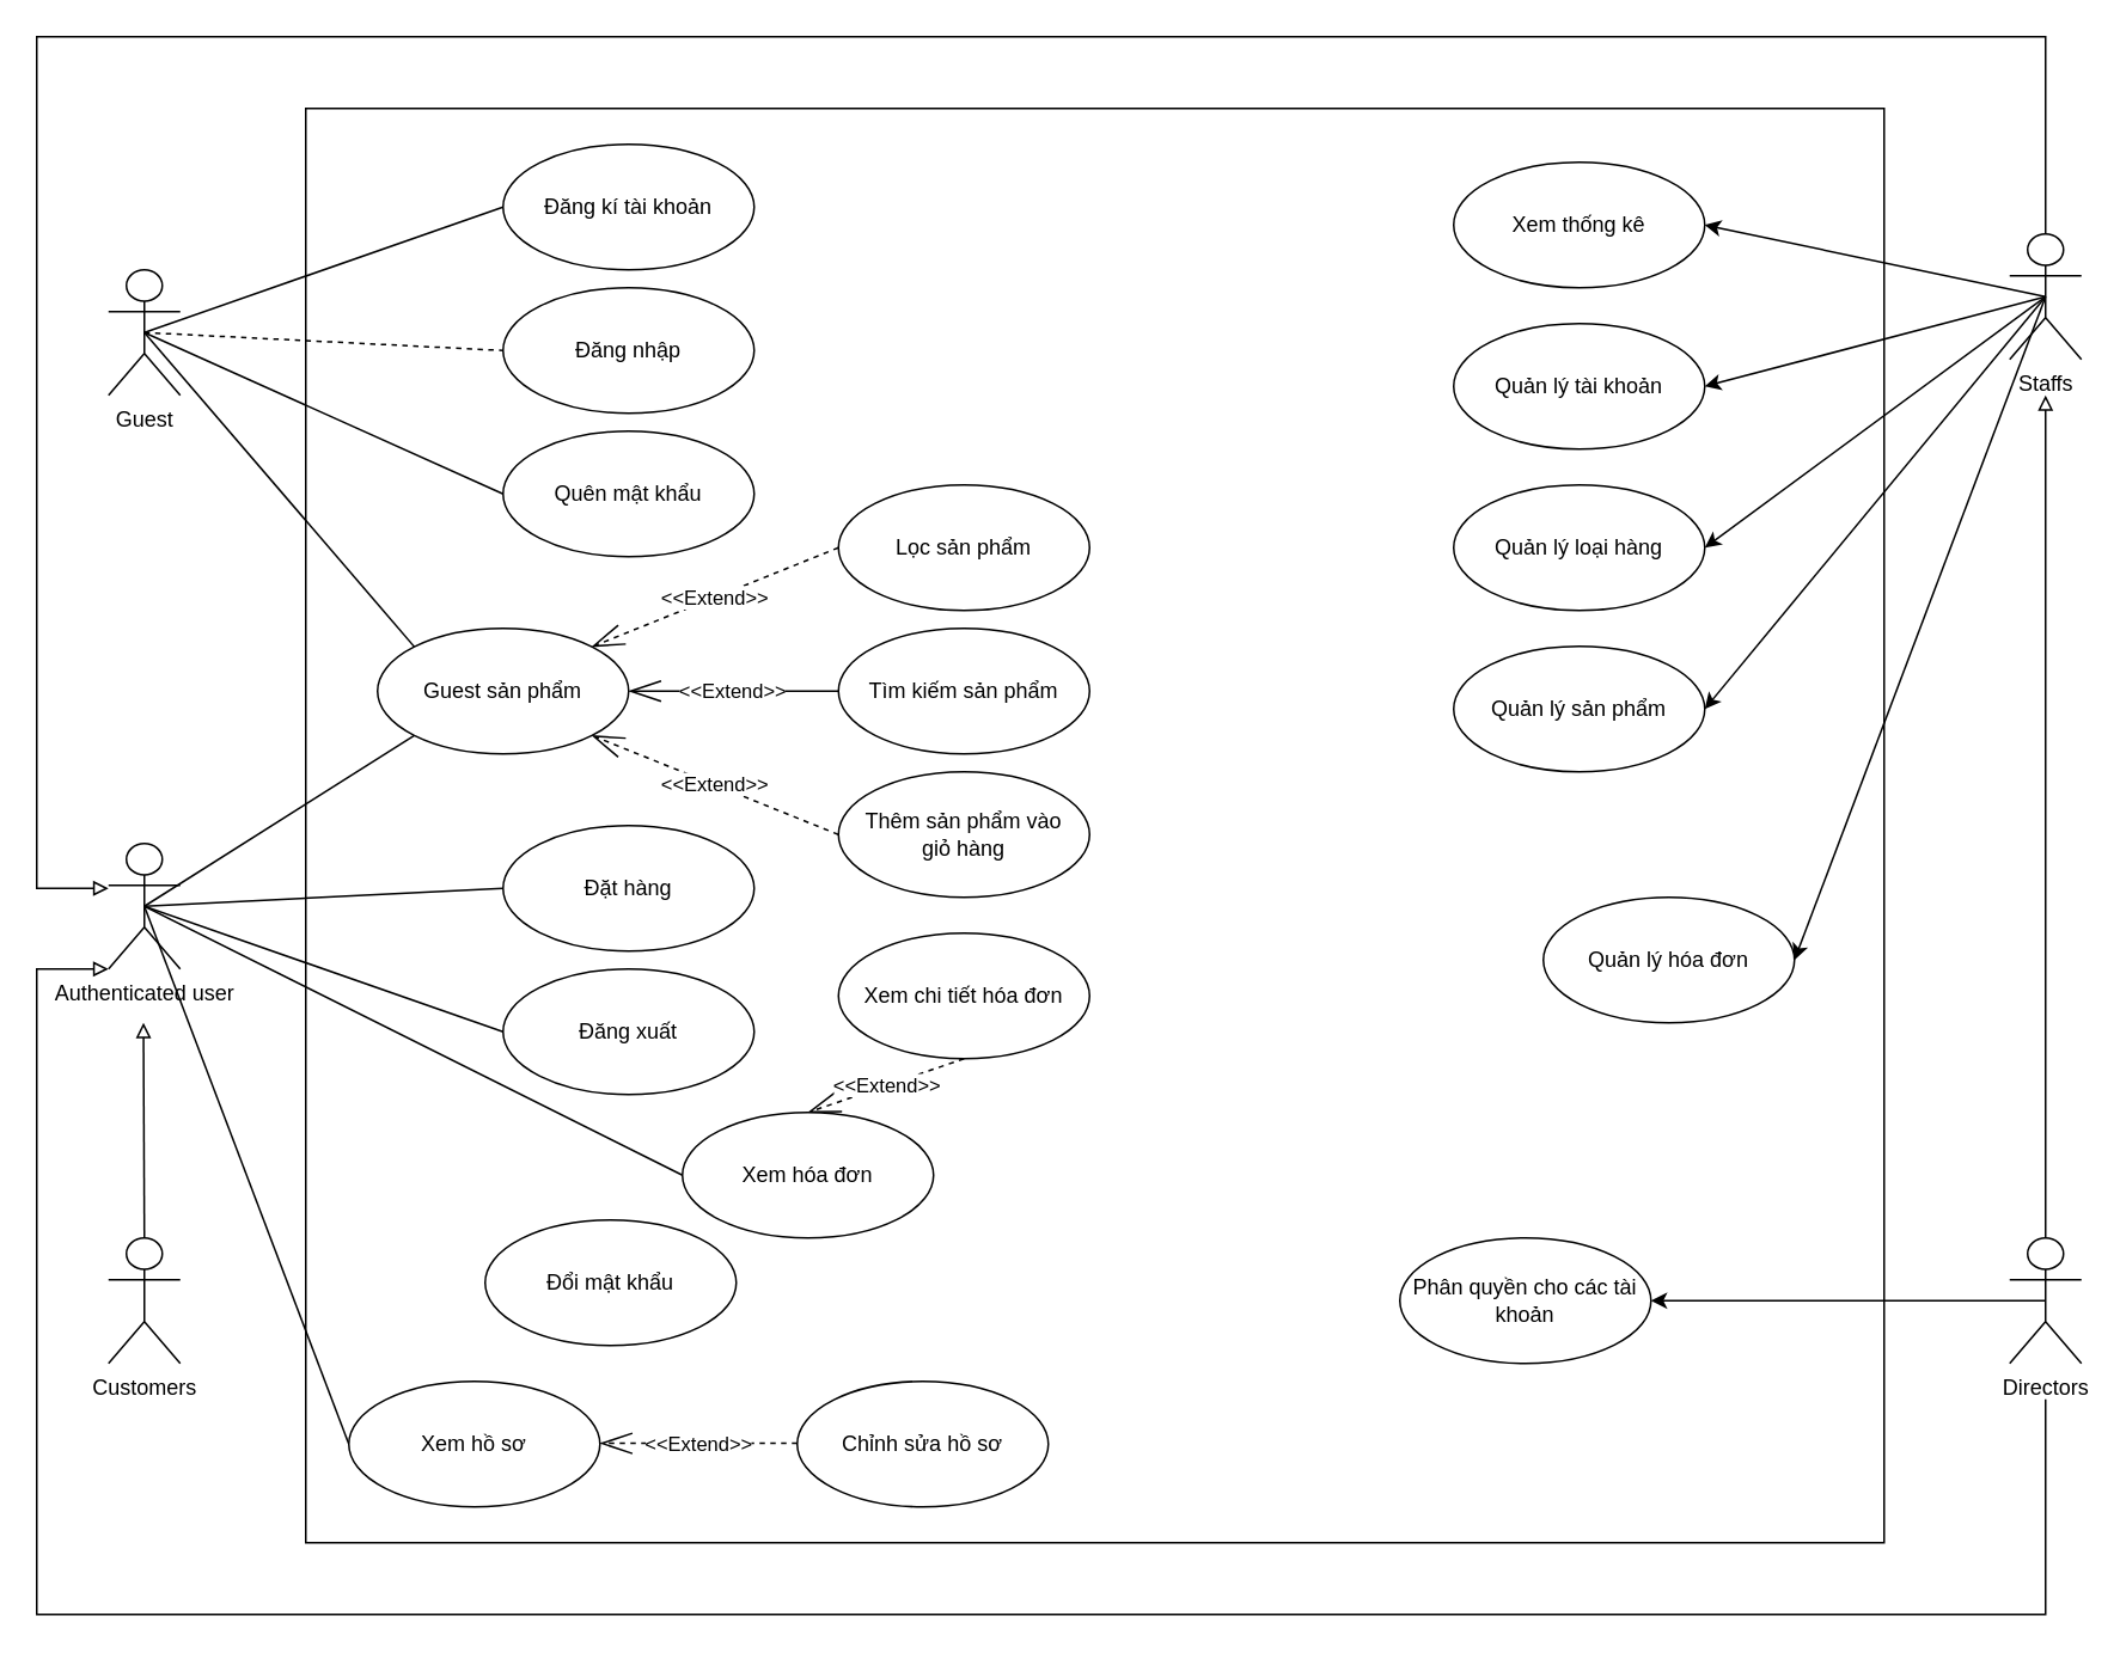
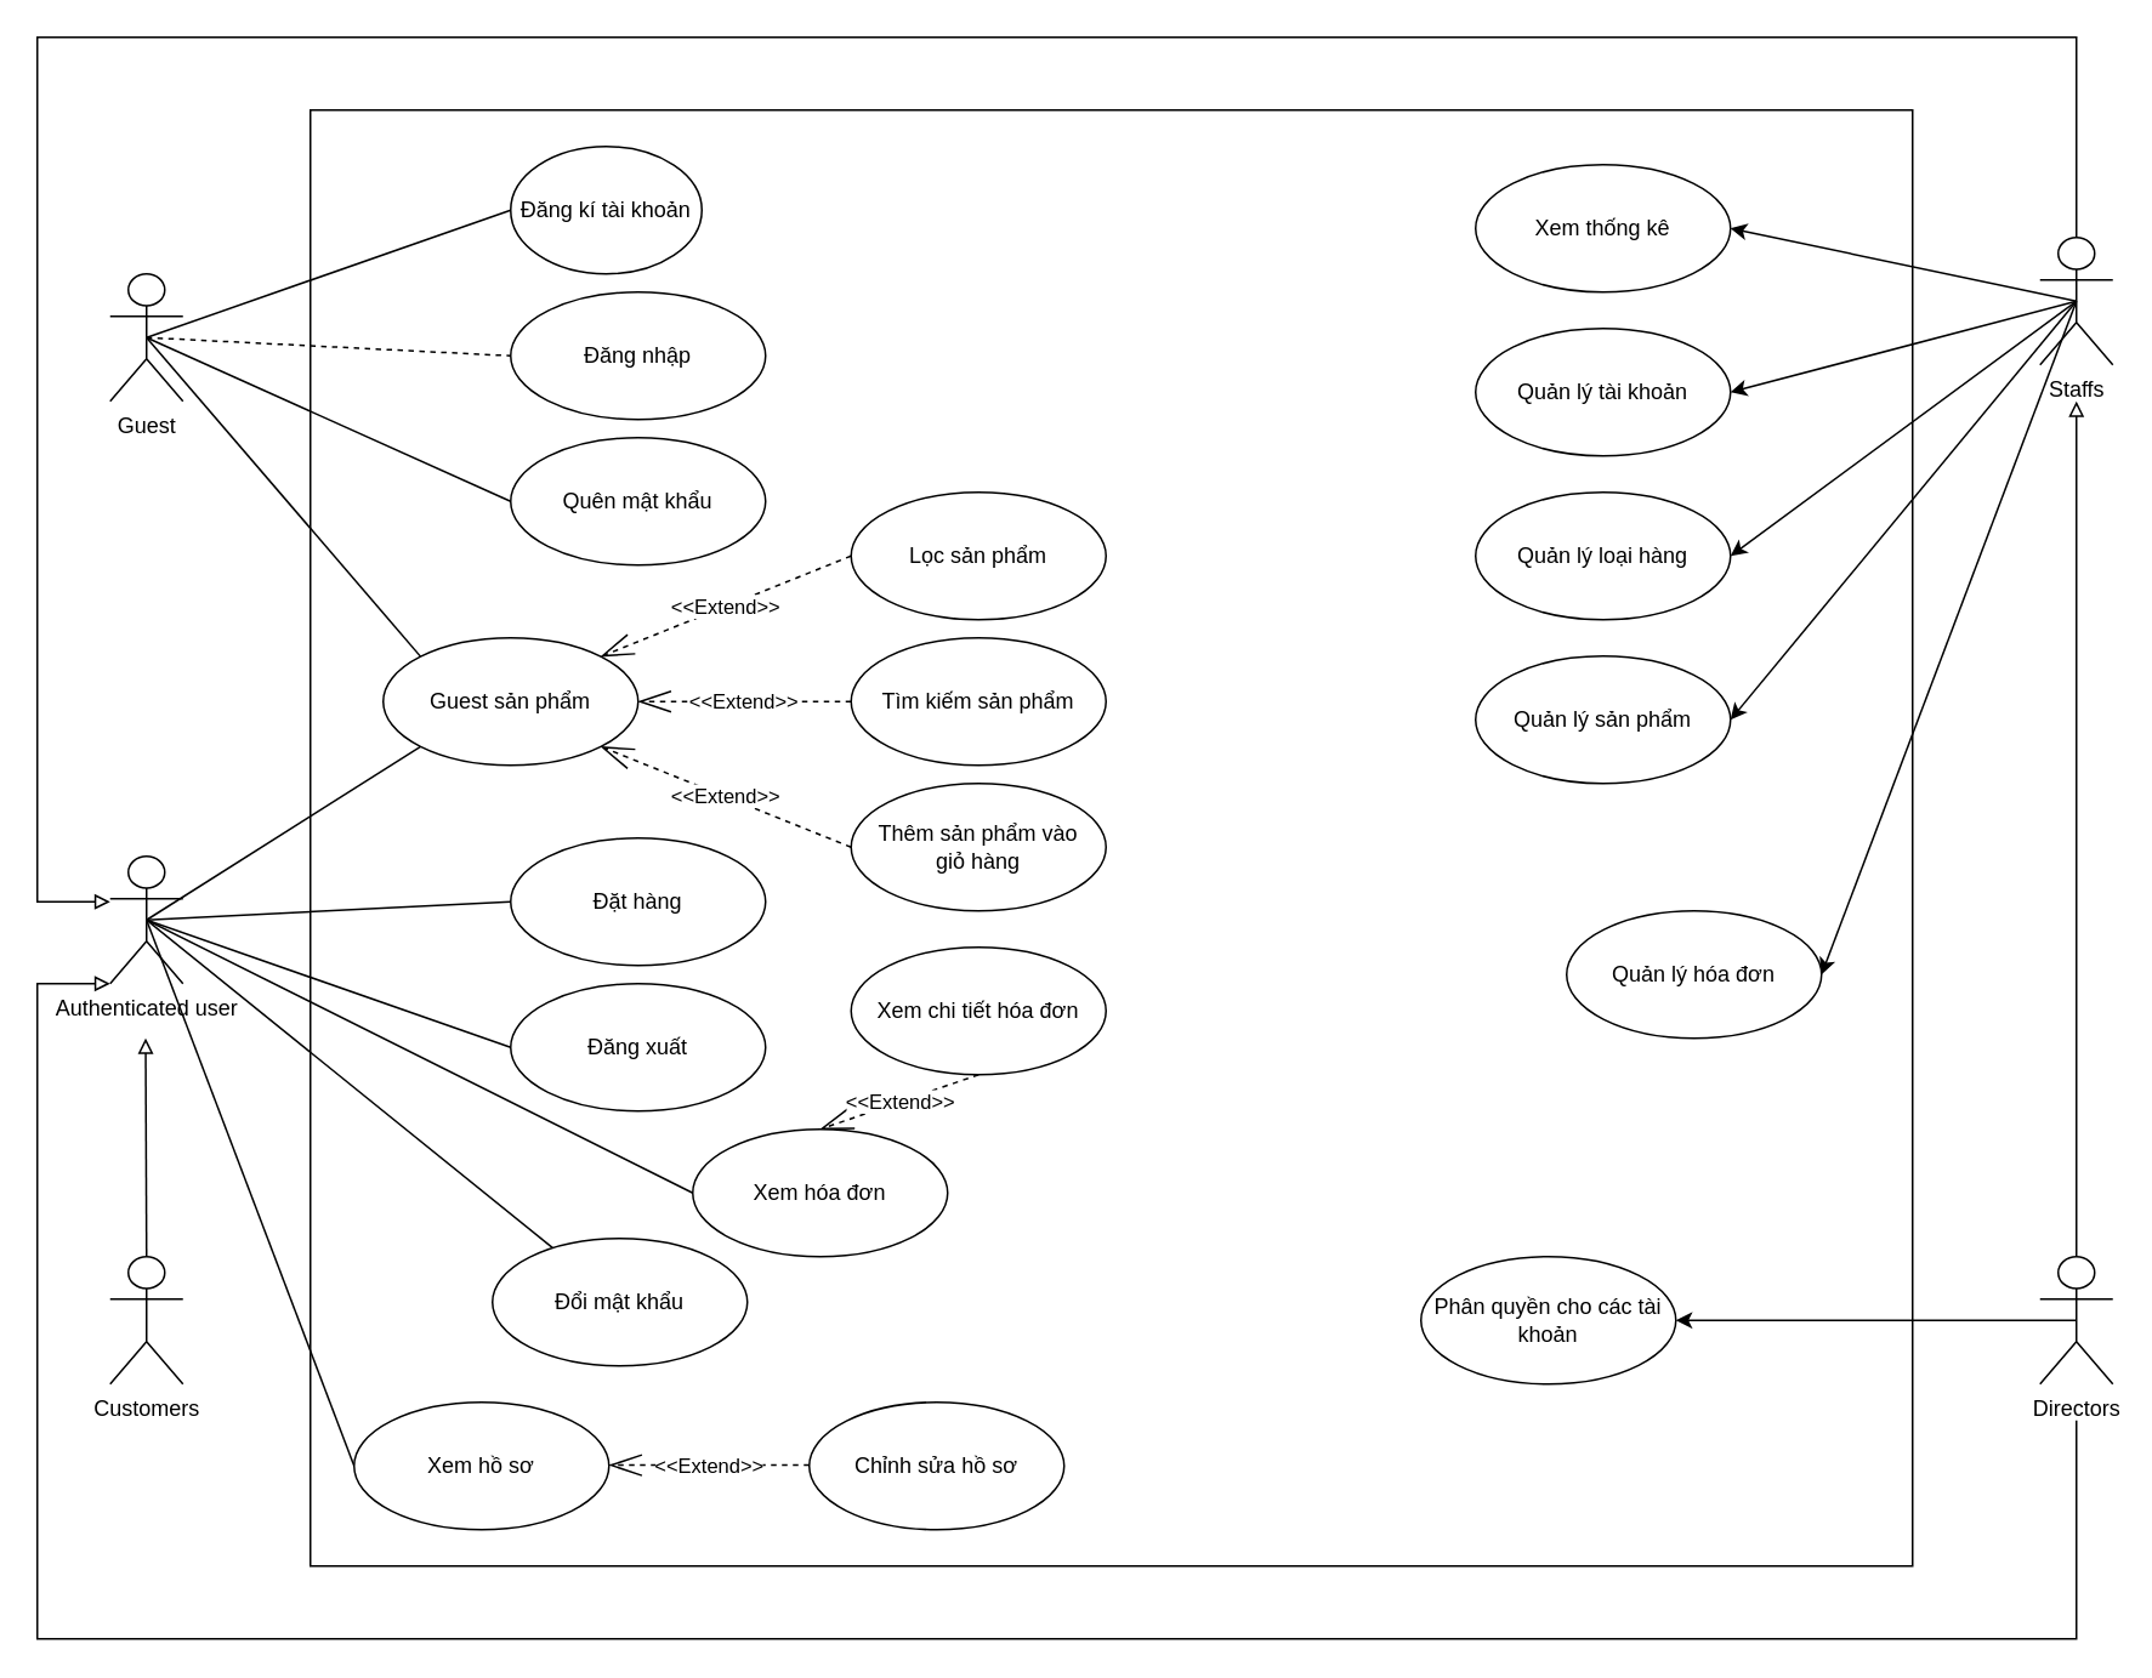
  <mxCell id="0" />
  <mxCell id="1" parent="0" />
  <mxCell id="2" value="" style="rounded=0;whiteSpace=wrap;html=1;" parent="1" vertex="1"><mxGeometry x="170" y="60" width="880" height="800" as="geometry" /></mxCell>
  <mxCell id="3" style="rounded=0;orthogonalLoop=1;jettySize=auto;html=1;exitX=0.5;exitY=0.5;exitDx=0;exitDy=0;exitPerimeter=0;entryX=0;entryY=0.5;entryDx=0;entryDy=0;endArrow=none;endFill=0;dashed=1;" parent="1" source="7" target="17" edge="1"><mxGeometry relative="1" as="geometry" /></mxCell>
  <mxCell id="4" style="rounded=0;orthogonalLoop=1;jettySize=auto;html=1;exitX=0.5;exitY=0.5;exitDx=0;exitDy=0;exitPerimeter=0;entryX=0;entryY=0.5;entryDx=0;entryDy=0;endArrow=none;endFill=0;" parent="1" source="7" target="18" edge="1"><mxGeometry relative="1" as="geometry" /></mxCell>
  <mxCell id="5" style="rounded=0;orthogonalLoop=1;jettySize=auto;html=1;exitX=0.5;exitY=0.5;exitDx=0;exitDy=0;exitPerimeter=0;entryX=0;entryY=0;entryDx=0;entryDy=0;endArrow=none;endFill=0;" parent="1" source="7" target="19" edge="1"><mxGeometry relative="1" as="geometry" /></mxCell>
  <mxCell id="6" style="rounded=0;orthogonalLoop=1;jettySize=auto;html=1;exitX=0.5;exitY=0.5;exitDx=0;exitDy=0;exitPerimeter=0;entryX=0;entryY=0.5;entryDx=0;entryDy=0;endArrow=none;endFill=0;" parent="1" source="7" target="21" edge="1"><mxGeometry relative="1" as="geometry" /></mxCell>
  <mxCell id="7" value="Guest" style="shape=umlActor;verticalLabelPosition=bottom;verticalAlign=top;html=1;outlineConnect=0;" parent="1" vertex="1"><mxGeometry x="60" y="150" width="40" height="70" as="geometry" /></mxCell>
+ <mxCell id="8" style="rounded=0;orthogonalLoop=1;jettySize=auto;html=1;exitX=0.5;exitY=0.5;exitDx=0;exitDy=0;exitPerimeter=0;endArrow=none;endFill=0;" parent="1" source="14" target="22" edge="1"><mxGeometry relative="1" as="geometry" /></mxCell>
  <mxCell id="9" style="rounded=0;orthogonalLoop=1;jettySize=auto;html=1;exitX=0.5;exitY=0.5;exitDx=0;exitDy=0;exitPerimeter=0;entryX=0;entryY=0.5;entryDx=0;entryDy=0;endArrow=none;endFill=0;" parent="1" source="14" target="25" edge="1"><mxGeometry relative="1" as="geometry" /></mxCell>
  <mxCell id="10" style="rounded=0;orthogonalLoop=1;jettySize=auto;html=1;exitX=0.5;exitY=0.5;exitDx=0;exitDy=0;exitPerimeter=0;entryX=0;entryY=0.5;entryDx=0;entryDy=0;endArrow=none;endFill=0;" parent="1" source="14" target="23" edge="1"><mxGeometry relative="1" as="geometry" /></mxCell>
  <mxCell id="11" style="rounded=0;orthogonalLoop=1;jettySize=auto;html=1;exitX=0.5;exitY=0.5;exitDx=0;exitDy=0;exitPerimeter=0;entryX=0;entryY=0.5;entryDx=0;entryDy=0;endArrow=none;endFill=0;" parent="1" source="14" target="24" edge="1"><mxGeometry relative="1" as="geometry" /></mxCell>
  <mxCell id="12" style="rounded=0;orthogonalLoop=1;jettySize=auto;html=1;exitX=0.5;exitY=0.5;exitDx=0;exitDy=0;exitPerimeter=0;endArrow=none;endFill=0;entryX=0;entryY=1;entryDx=0;entryDy=0;" edge="1" parent="1" source="14" target="19"><mxGeometry relative="1" as="geometry" /></mxCell>
  <mxCell id="13" style="edgeStyle=none;rounded=0;orthogonalLoop=1;jettySize=auto;html=1;exitX=0.5;exitY=0.5;exitDx=0;exitDy=0;exitPerimeter=0;entryX=0;entryY=0.5;entryDx=0;entryDy=0;endArrow=none;endFill=0;" edge="1" parent="1" source="14" target="40"><mxGeometry relative="1" as="geometry" /></mxCell>
  <mxCell id="14" value="Authenticated user" style="shape=umlActor;verticalLabelPosition=bottom;verticalAlign=top;html=1;outlineConnect=0;" parent="1" vertex="1"><mxGeometry x="60" y="470" width="40" height="70" as="geometry" /></mxCell>
  <mxCell id="15" style="edgeStyle=orthogonalEdgeStyle;rounded=0;orthogonalLoop=1;jettySize=auto;html=1;exitX=0.5;exitY=0;exitDx=0;exitDy=0;exitPerimeter=0;endArrow=block;endFill=0;" parent="1" source="16" edge="1"><mxGeometry relative="1" as="geometry"><mxPoint x="79.5" y="570" as="targetPoint" /></mxGeometry></mxCell>
  <mxCell id="16" value="Customers" style="shape=umlActor;verticalLabelPosition=bottom;verticalAlign=top;html=1;outlineConnect=0;" parent="1" vertex="1"><mxGeometry x="60" y="690" width="40" height="70" as="geometry" /></mxCell>
  <mxCell id="17" value="Đăng nhập" style="ellipse;whiteSpace=wrap;html=1;" parent="1" vertex="1"><mxGeometry x="280" y="160" width="140" height="70" as="geometry" /></mxCell>
- <mxCell id="18" value="Đăng kí tài khoản" style="ellipse;whiteSpace=wrap;html=1;" parent="1" vertex="1"><mxGeometry x="280" y="80" width="140" height="70" as="geometry" /></mxCell>
+ <mxCell id="18" value="Đăng kí tài khoản" style="ellipse;whiteSpace=wrap;html=1;" parent="1" vertex="1"><mxGeometry x="280" y="80" width="105" height="70" as="geometry" /></mxCell>
  <mxCell id="19" value="Guest sản phẩm" style="ellipse;whiteSpace=wrap;html=1;" parent="1" vertex="1"><mxGeometry x="210" y="350" width="140" height="70" as="geometry" /></mxCell>
  <mxCell id="20" value="Thêm sản phẩm vào &lt;br&gt;giỏ hàng" style="ellipse;whiteSpace=wrap;html=1;" parent="1" vertex="1"><mxGeometry x="467" y="430" width="140" height="70" as="geometry" /></mxCell>
  <mxCell id="21" value="Quên mật khẩu" style="ellipse;whiteSpace=wrap;html=1;" parent="1" vertex="1"><mxGeometry x="280" y="240" width="140" height="70" as="geometry" /></mxCell>
  <mxCell id="22" value="Đổi mật khẩu" style="ellipse;whiteSpace=wrap;html=1;" parent="1" vertex="1"><mxGeometry x="270" y="680" width="140" height="70" as="geometry" /></mxCell>
  <mxCell id="23" value="Xem hồ sơ" style="ellipse;whiteSpace=wrap;html=1;" parent="1" vertex="1"><mxGeometry x="194" y="770" width="140" height="70" as="geometry" /></mxCell>
  <mxCell id="24" value="Đặt hàng" style="ellipse;whiteSpace=wrap;html=1;" parent="1" vertex="1"><mxGeometry x="280" y="460" width="140" height="70" as="geometry" /></mxCell>
  <mxCell id="25" value="Đăng xuất" style="ellipse;whiteSpace=wrap;html=1;" parent="1" vertex="1"><mxGeometry x="280" y="540" width="140" height="70" as="geometry" /></mxCell>
  <mxCell id="26" style="edgeStyle=none;rounded=0;orthogonalLoop=1;jettySize=auto;html=1;exitX=0.5;exitY=0.5;exitDx=0;exitDy=0;exitPerimeter=0;entryX=1;entryY=0.5;entryDx=0;entryDy=0;" edge="1" parent="1" source="31" target="47"><mxGeometry relative="1" as="geometry" /></mxCell>
  <mxCell id="27" style="edgeStyle=none;rounded=0;orthogonalLoop=1;jettySize=auto;html=1;exitX=0.5;exitY=0.5;exitDx=0;exitDy=0;exitPerimeter=0;entryX=1;entryY=0.5;entryDx=0;entryDy=0;" edge="1" parent="1" source="31" target="48"><mxGeometry relative="1" as="geometry" /></mxCell>
  <mxCell id="28" style="edgeStyle=none;rounded=0;orthogonalLoop=1;jettySize=auto;html=1;exitX=0.5;exitY=0.5;exitDx=0;exitDy=0;exitPerimeter=0;entryX=1;entryY=0.5;entryDx=0;entryDy=0;" edge="1" parent="1" source="31" target="51"><mxGeometry relative="1" as="geometry" /></mxCell>
  <mxCell id="29" style="edgeStyle=none;rounded=0;orthogonalLoop=1;jettySize=auto;html=1;exitX=0.5;exitY=0.5;exitDx=0;exitDy=0;exitPerimeter=0;entryX=1;entryY=0.5;entryDx=0;entryDy=0;" edge="1" parent="1" source="31" target="49"><mxGeometry relative="1" as="geometry" /></mxCell>
  <mxCell id="30" style="edgeStyle=none;rounded=0;orthogonalLoop=1;jettySize=auto;html=1;exitX=0.5;exitY=0.5;exitDx=0;exitDy=0;exitPerimeter=0;entryX=1;entryY=0.5;entryDx=0;entryDy=0;" edge="1" parent="1" source="31" target="50"><mxGeometry relative="1" as="geometry" /></mxCell>
  <mxCell id="31" value="Staffs" style="shape=umlActor;verticalLabelPosition=bottom;verticalAlign=top;html=1;outlineConnect=0;" vertex="1" parent="1"><mxGeometry x="1120" y="130" width="40" height="70" as="geometry" /></mxCell>
  <mxCell id="32" style="edgeStyle=none;rounded=0;orthogonalLoop=1;jettySize=auto;html=1;exitX=0.5;exitY=0.5;exitDx=0;exitDy=0;exitPerimeter=0;entryX=1;entryY=0.5;entryDx=0;entryDy=0;" edge="1" parent="1" source="34" target="52"><mxGeometry relative="1" as="geometry" /></mxCell>
  <mxCell id="33" style="edgeStyle=none;rounded=0;orthogonalLoop=1;jettySize=auto;html=1;exitX=0.5;exitY=0;exitDx=0;exitDy=0;exitPerimeter=0;endArrow=block;endFill=0;" edge="1" parent="1" source="34"><mxGeometry relative="1" as="geometry"><mxPoint x="1140" y="220" as="targetPoint" /></mxGeometry></mxCell>
  <mxCell id="34" value="Directors" style="shape=umlActor;verticalLabelPosition=bottom;verticalAlign=top;html=1;outlineConnect=0;" vertex="1" parent="1"><mxGeometry x="1120" y="690" width="40" height="70" as="geometry" /></mxCell>
  <mxCell id="35" style="edgeStyle=orthogonalEdgeStyle;rounded=0;orthogonalLoop=1;jettySize=auto;html=1;entryX=0;entryY=0.333;entryDx=0;entryDy=0;entryPerimeter=0;endArrow=block;endFill=0;" edge="1" parent="1"><mxGeometry relative="1" as="geometry"><mxPoint x="1140" y="130" as="sourcePoint" /><mxPoint x="60" y="495.003" as="targetPoint" /><Array as="points"><mxPoint x="1140" y="20" /><mxPoint x="20" y="20" /><mxPoint x="20" y="495" /></Array></mxGeometry></mxCell>
  <mxCell id="36" value="&amp;lt;&amp;lt;Extend&amp;gt;&amp;gt;" style="endArrow=openThin;endSize=16;endFill=0;html=1;rounded=0;exitX=0;exitY=0.5;exitDx=0;exitDy=0;entryX=1;entryY=1;entryDx=0;entryDy=0;dashed=1;" edge="1" parent="1" source="20" target="19"><mxGeometry width="160" relative="1" as="geometry"><mxPoint x="500" y="408.67" as="sourcePoint" /><mxPoint x="660" y="408.67" as="targetPoint" /></mxGeometry></mxCell>
  <mxCell id="37" style="edgeStyle=orthogonalEdgeStyle;rounded=0;orthogonalLoop=1;jettySize=auto;html=1;entryX=0.5;entryY=0.5;entryDx=0;entryDy=0;entryPerimeter=0;endArrow=block;endFill=0;" edge="1" parent="1"><mxGeometry relative="1" as="geometry"><mxPoint x="1140" y="780" as="sourcePoint" /><mxPoint x="60" y="540" as="targetPoint" /><Array as="points"><mxPoint x="1140" y="900" /><mxPoint x="20" y="900" /><mxPoint x="20" y="540" /></Array></mxGeometry></mxCell>
  <mxCell id="38" value="Chỉnh sửa hồ sơ" style="ellipse;whiteSpace=wrap;html=1;" vertex="1" parent="1"><mxGeometry x="444" y="770" width="140" height="70" as="geometry" /></mxCell>
  <mxCell id="39" value="&amp;lt;&amp;lt;Extend&amp;gt;&amp;gt;" style="endArrow=openThin;endSize=16;endFill=0;html=1;rounded=0;exitX=0;exitY=0.5;exitDx=0;exitDy=0;entryX=1;entryY=0.5;entryDx=0;entryDy=0;dashed=1;" edge="1" parent="1"><mxGeometry width="160" relative="1" as="geometry"><mxPoint x="444" y="804.58" as="sourcePoint" /><mxPoint x="334" y="804.58" as="targetPoint" /></mxGeometry></mxCell>
  <mxCell id="40" value="Xem hóa đơn" style="ellipse;whiteSpace=wrap;html=1;" vertex="1" parent="1"><mxGeometry x="380" y="620" width="140" height="70" as="geometry" /></mxCell>
  <mxCell id="41" value="Xem chi tiết hóa đơn" style="ellipse;whiteSpace=wrap;html=1;" vertex="1" parent="1"><mxGeometry x="467" y="520" width="140" height="70" as="geometry" /></mxCell>
  <mxCell id="42" value="&amp;lt;&amp;lt;Extend&amp;gt;&amp;gt;" style="endArrow=openThin;endSize=16;endFill=0;html=1;rounded=0;exitX=0.5;exitY=1;exitDx=0;exitDy=0;entryX=0.5;entryY=0;entryDx=0;entryDy=0;dashed=1;" edge="1" parent="1" source="41" target="40"><mxGeometry width="160" relative="1" as="geometry"><mxPoint x="740" y="664.58" as="sourcePoint" /><mxPoint x="630" y="664.58" as="targetPoint" /></mxGeometry></mxCell>
  <mxCell id="43" value="Tìm kiếm sản phẩm" style="ellipse;whiteSpace=wrap;html=1;" vertex="1" parent="1"><mxGeometry x="467" y="350" width="140" height="70" as="geometry" /></mxCell>
  <mxCell id="44" value="Lọc sản phẩm" style="ellipse;whiteSpace=wrap;html=1;" vertex="1" parent="1"><mxGeometry x="467" y="270" width="140" height="70" as="geometry" /></mxCell>
- <mxCell id="45" value="&amp;lt;&amp;lt;Extend&amp;gt;&amp;gt;" style="endArrow=openThin;endSize=16;endFill=0;html=1;rounded=0;exitX=0;exitY=0.5;exitDx=0;exitDy=0;entryX=1;entryY=0.5;entryDx=0;entryDy=0;dashed=0;" edge="1" parent="1" source="43" target="19"><mxGeometry width="160" relative="1" as="geometry"><mxPoint x="570" y="475" as="sourcePoint" /><mxPoint x="470" y="425" as="targetPoint" /></mxGeometry></mxCell>
+ <mxCell id="45" value="&amp;lt;&amp;lt;Extend&amp;gt;&amp;gt;" style="endArrow=openThin;endSize=16;endFill=0;html=1;rounded=0;exitX=0;exitY=0.5;exitDx=0;exitDy=0;entryX=1;entryY=0.5;entryDx=0;entryDy=0;dashed=1;" edge="1" parent="1" source="43" target="19"><mxGeometry width="160" relative="1" as="geometry"><mxPoint x="570" y="475" as="sourcePoint" /><mxPoint x="470" y="425" as="targetPoint" /></mxGeometry></mxCell>
  <mxCell id="46" value="&amp;lt;&amp;lt;Extend&amp;gt;&amp;gt;" style="endArrow=openThin;endSize=16;endFill=0;html=1;rounded=0;exitX=0;exitY=0.5;exitDx=0;exitDy=0;entryX=1;entryY=0;entryDx=0;entryDy=0;dashed=1;" edge="1" parent="1" source="44" target="19"><mxGeometry width="160" relative="1" as="geometry"><mxPoint x="570" y="395" as="sourcePoint" /><mxPoint x="470" y="425" as="targetPoint" /></mxGeometry></mxCell>
  <mxCell id="47" value="Xem thống kê" style="ellipse;whiteSpace=wrap;html=1;" vertex="1" parent="1"><mxGeometry x="810" y="90" width="140" height="70" as="geometry" /></mxCell>
  <mxCell id="48" value="Quản lý tài khoản" style="ellipse;whiteSpace=wrap;html=1;" vertex="1" parent="1"><mxGeometry x="810" y="180" width="140" height="70" as="geometry" /></mxCell>
  <mxCell id="49" value="Quản lý sản phẩm" style="ellipse;whiteSpace=wrap;html=1;" vertex="1" parent="1"><mxGeometry x="810" y="360" width="140" height="70" as="geometry" /></mxCell>
  <mxCell id="50" value="Quản lý hóa đơn" style="ellipse;whiteSpace=wrap;html=1;" vertex="1" parent="1"><mxGeometry x="860" y="500" width="140" height="70" as="geometry" /></mxCell>
  <mxCell id="51" value="Quản lý loại hàng" style="ellipse;whiteSpace=wrap;html=1;" vertex="1" parent="1"><mxGeometry x="810" y="270" width="140" height="70" as="geometry" /></mxCell>
  <mxCell id="52" value="Phân quyền cho các tài khoản" style="ellipse;whiteSpace=wrap;html=1;" vertex="1" parent="1"><mxGeometry x="780" y="690" width="140" height="70" as="geometry" /></mxCell>
